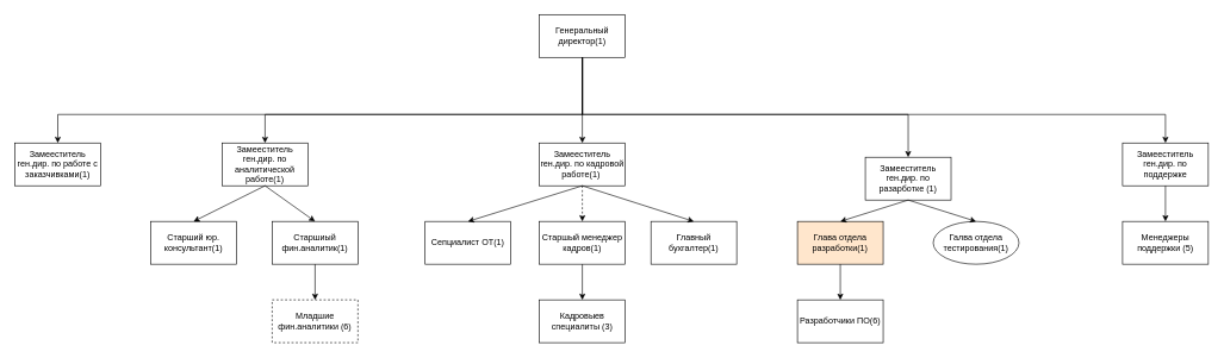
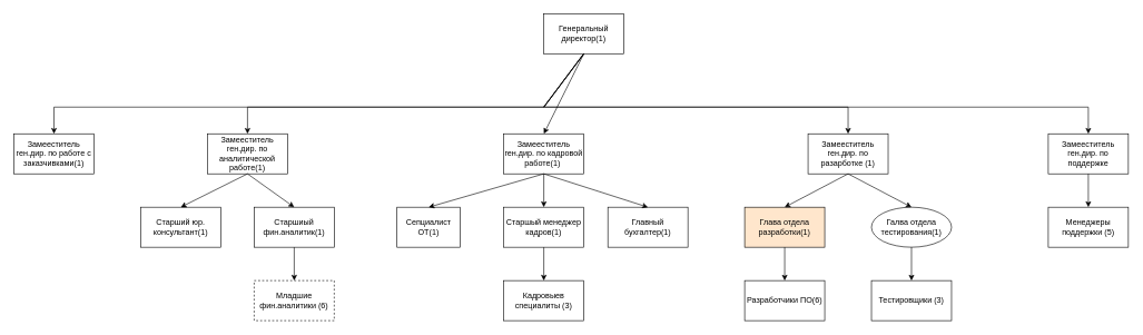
  <mxCell id="0" />
  <mxCell id="1" parent="0" />
- <mxCell id="2" value="Генеральный директор(1)" style="rounded=0;whiteSpace=wrap;html=1;" parent="1" vertex="1"><mxGeometry x="754" y="20" width="120" height="60" as="geometry" /></mxCell>
+ <mxCell id="2" value="Генеральный директор(1)" style="rounded=0;whiteSpace=wrap;html=1;" parent="1" vertex="1"><mxGeometry x="814" y="20" width="120" height="60" as="geometry" /></mxCell>
  <mxCell id="3" value="Замееститель ген.дир. по работе с заказчивками(1)" style="rounded=0;whiteSpace=wrap;html=1;" parent="1" vertex="1"><mxGeometry x="20" y="200" width="120" height="60" as="geometry" /></mxCell>
  <mxCell id="4" value="Замееститель ген.дир. по аналитической работе(1)" style="rounded=0;whiteSpace=wrap;html=1;fontStyle=0" parent="1" vertex="1"><mxGeometry x="310" y="200" width="120" height="60" as="geometry" /></mxCell>
  <mxCell id="5" value="Замееститель ген.дир. по кадровой работе(1)&amp;nbsp;" style="rounded=0;whiteSpace=wrap;html=1;fontStyle=0" parent="1" vertex="1"><mxGeometry x="754" y="200" width="120" height="60" as="geometry" /></mxCell>
- <mxCell id="6" value="Замееститель ген.дир. по разарботке (1)" style="rounded=0;whiteSpace=wrap;html=1;fontStyle=0" parent="1" vertex="1"><mxGeometry x="1210" y="220" width="120" height="60" as="geometry" /></mxCell>
+ <mxCell id="6" value="Замееститель ген.дир. по разарботке (1)" style="rounded=0;whiteSpace=wrap;html=1;fontStyle=0" parent="1" vertex="1"><mxGeometry x="1210" y="200" width="120" height="60" as="geometry" /></mxCell>
  <mxCell id="7" value="Старшый менеджер кадров(1)" style="rounded=0;whiteSpace=wrap;html=1;" parent="1" vertex="1"><mxGeometry x="754" y="310" width="120" height="60" as="geometry" /></mxCell>
  <mxCell id="8" value="Замееститель ген.дир. по поддержке" style="rounded=0;whiteSpace=wrap;html=1;fontStyle=0" parent="1" vertex="1"><mxGeometry x="1570" y="200" width="120" height="60" as="geometry" /></mxCell>
  <mxCell id="9" value="Кадровыев специалиты (3)" style="rounded=0;whiteSpace=wrap;html=1;" parent="1" vertex="1"><mxGeometry x="754" y="420" width="120" height="60" as="geometry" /></mxCell>
  <mxCell id="10" value="Старшиый фин.аналитик(1)" style="rounded=0;whiteSpace=wrap;html=1;" parent="1" vertex="1"><mxGeometry x="380" y="310" width="120" height="60" as="geometry" /></mxCell>
- <mxCell id="11" value="Сепциалист ОТ(1)" style="rounded=0;whiteSpace=wrap;html=1;fontStyle=0" parent="1" vertex="1"><mxGeometry x="594" y="310" width="120" height="60" as="geometry" /></mxCell>
+ <mxCell id="11" value="Сепциалист ОТ(1)" style="rounded=0;whiteSpace=wrap;html=1;fontStyle=0" parent="1" vertex="1"><mxGeometry x="594" y="310" width="95" height="60" as="geometry" /></mxCell>
  <mxCell id="12" value="Главный бухгалтер(1)" style="rounded=0;whiteSpace=wrap;html=1;" parent="1" vertex="1"><mxGeometry x="910" y="310" width="120" height="60" as="geometry" /></mxCell>
  <mxCell id="13" value="Старший юр. консультант(1)" style="rounded=0;whiteSpace=wrap;html=1;" parent="1" vertex="1"><mxGeometry x="210" y="310" width="120" height="60" as="geometry" /></mxCell>
  <mxCell id="14" value="Младшие фин.аналитики (6)" style="rounded=0;whiteSpace=wrap;html=1;dashed=1;" parent="1" vertex="1"><mxGeometry x="380" y="420" width="120" height="60" as="geometry" /></mxCell>
  <mxCell id="15" value="Глава отдела разработки(1)" style="rounded=0;whiteSpace=wrap;html=1;fontStyle=0;fillColor=#ffe6cc;" parent="1" vertex="1"><mxGeometry x="1115" y="310" width="120" height="60" as="geometry" /></mxCell>
  <mxCell id="16" value="Галва отдела тестирования(1)" style="ellipse;whiteSpace=wrap;html=1;fontStyle=0;" parent="1" vertex="1"><mxGeometry x="1305" y="310" width="120" height="60" as="geometry" /></mxCell>
+ <mxCell id="17" value="Тестировщики (3)" style="rounded=0;whiteSpace=wrap;html=1;" parent="1" vertex="1"><mxGeometry x="1305" y="420" width="120" height="60" as="geometry" /></mxCell>
  <mxCell id="18" value="Разработчики ПО(6)" style="rounded=0;whiteSpace=wrap;html=1;" parent="1" vertex="1"><mxGeometry x="1115" y="420" width="120" height="60" as="geometry" /></mxCell>
  <mxCell id="19" value="Менеджеры поддержки (5)" style="rounded=0;whiteSpace=wrap;html=1;" parent="1" vertex="1"><mxGeometry x="1570" y="310" width="120" height="60" as="geometry" /></mxCell>
  <mxCell id="20" value="" style="endArrow=classic;html=1;rounded=0;exitX=0.5;exitY=1;exitDx=0;exitDy=0;entryX=0.5;entryY=0;entryDx=0;entryDy=0;" parent="1" source="2" target="3" edge="1"><mxGeometry width="50" height="50" relative="1" as="geometry"><mxPoint x="670" y="310" as="sourcePoint" /><mxPoint x="720" y="260" as="targetPoint" /><Array as="points"><mxPoint x="814" y="160" /><mxPoint x="80" y="160" /></Array></mxGeometry></mxCell>
  <mxCell id="21" value="" style="endArrow=classic;html=1;rounded=0;exitX=0.5;exitY=1;exitDx=0;exitDy=0;entryX=0.5;entryY=0;entryDx=0;entryDy=0;" parent="1" source="2" target="4" edge="1"><mxGeometry width="50" height="50" relative="1" as="geometry"><mxPoint x="670" y="310" as="sourcePoint" /><mxPoint x="720" y="260" as="targetPoint" /><Array as="points"><mxPoint x="814" y="160" /><mxPoint x="370" y="160" /></Array></mxGeometry></mxCell>
  <mxCell id="22" value="" style="endArrow=classic;html=1;rounded=0;exitX=0.5;exitY=1;exitDx=0;exitDy=0;entryX=0.5;entryY=0;entryDx=0;entryDy=0;" parent="1" source="2" target="5" edge="1"><mxGeometry width="50" height="50" relative="1" as="geometry"><mxPoint x="670" y="310" as="sourcePoint" /><mxPoint x="720" y="260" as="targetPoint" /></mxGeometry></mxCell>
  <mxCell id="23" value="" style="endArrow=classic;html=1;rounded=0;exitX=0.5;exitY=1;exitDx=0;exitDy=0;entryX=0.5;entryY=0;entryDx=0;entryDy=0;" parent="1" source="2" target="6" edge="1"><mxGeometry width="50" height="50" relative="1" as="geometry"><mxPoint x="1040" y="290" as="sourcePoint" /><mxPoint x="1090" y="240" as="targetPoint" /><Array as="points"><mxPoint x="814" y="160" /><mxPoint x="1270" y="160" /></Array></mxGeometry></mxCell>
  <mxCell id="24" value="" style="endArrow=classic;html=1;rounded=0;exitX=0.5;exitY=1;exitDx=0;exitDy=0;entryX=0.5;entryY=0;entryDx=0;entryDy=0;" parent="1" source="2" target="8" edge="1"><mxGeometry width="50" height="50" relative="1" as="geometry"><mxPoint x="1040" y="290" as="sourcePoint" /><mxPoint x="1090" y="240" as="targetPoint" /><Array as="points"><mxPoint x="814" y="160" /><mxPoint x="1630" y="160" /></Array></mxGeometry></mxCell>
  <mxCell id="25" value="" style="endArrow=classic;html=1;rounded=0;exitX=0.5;exitY=1;exitDx=0;exitDy=0;entryX=0.5;entryY=0;entryDx=0;entryDy=0;" parent="1" source="4" target="13" edge="1"><mxGeometry width="50" height="50" relative="1" as="geometry"><mxPoint x="430" y="430" as="sourcePoint" /><mxPoint x="480" y="380" as="targetPoint" /></mxGeometry></mxCell>
  <mxCell id="26" value="" style="endArrow=classic;html=1;rounded=0;exitX=0.5;exitY=1;exitDx=0;exitDy=0;entryX=0.5;entryY=0;entryDx=0;entryDy=0;" parent="1" source="4" target="10" edge="1"><mxGeometry width="50" height="50" relative="1" as="geometry"><mxPoint x="410" y="470" as="sourcePoint" /><mxPoint x="310" y="520" as="targetPoint" /></mxGeometry></mxCell>
  <mxCell id="27" value="" style="endArrow=classic;html=1;rounded=0;exitX=0.5;exitY=1;exitDx=0;exitDy=0;entryX=0.5;entryY=0;entryDx=0;entryDy=0;" parent="1" source="10" target="14" edge="1"><mxGeometry width="50" height="50" relative="1" as="geometry"><mxPoint x="430" y="430" as="sourcePoint" /><mxPoint x="480" y="380" as="targetPoint" /></mxGeometry></mxCell>
  <mxCell id="28" value="" style="endArrow=classic;html=1;rounded=0;exitX=0.5;exitY=1;exitDx=0;exitDy=0;entryX=0.5;entryY=0;entryDx=0;entryDy=0;" parent="1" source="5" target="11" edge="1"><mxGeometry width="50" height="50" relative="1" as="geometry"><mxPoint x="430" y="430" as="sourcePoint" /><mxPoint x="480" y="380" as="targetPoint" /></mxGeometry></mxCell>
- <mxCell id="29" value="" style="endArrow=classic;html=1;rounded=0;exitX=0.5;exitY=1;exitDx=0;exitDy=0;entryX=0.5;entryY=0;entryDx=0;entryDy=0;dashed=1;" parent="1" source="5" target="7" edge="1"><mxGeometry width="50" height="50" relative="1" as="geometry"><mxPoint x="620" y="430" as="sourcePoint" /><mxPoint x="670" y="380" as="targetPoint" /></mxGeometry></mxCell>
+ <mxCell id="29" value="" style="endArrow=classic;html=1;rounded=0;exitX=0.5;exitY=1;exitDx=0;exitDy=0;entryX=0.5;entryY=0;entryDx=0;entryDy=0;" parent="1" source="5" target="7" edge="1"><mxGeometry width="50" height="50" relative="1" as="geometry"><mxPoint x="620" y="430" as="sourcePoint" /><mxPoint x="670" y="380" as="targetPoint" /></mxGeometry></mxCell>
  <mxCell id="30" value="" style="endArrow=classic;html=1;rounded=0;exitX=0.5;exitY=1;exitDx=0;exitDy=0;entryX=0.5;entryY=0;entryDx=0;entryDy=0;" parent="1" source="5" target="12" edge="1"><mxGeometry width="50" height="50" relative="1" as="geometry"><mxPoint x="1040" y="500" as="sourcePoint" /><mxPoint x="940" y="550" as="targetPoint" /></mxGeometry></mxCell>
  <mxCell id="31" value="" style="endArrow=classic;html=1;rounded=0;exitX=0.5;exitY=1;exitDx=0;exitDy=0;entryX=0.5;entryY=0;entryDx=0;entryDy=0;" parent="1" source="7" target="9" edge="1"><mxGeometry width="50" height="50" relative="1" as="geometry"><mxPoint x="1020" y="730" as="sourcePoint" /><mxPoint x="920" y="780" as="targetPoint" /></mxGeometry></mxCell>
  <mxCell id="32" value="" style="endArrow=classic;html=1;rounded=0;exitX=0.5;exitY=1;exitDx=0;exitDy=0;entryX=0.5;entryY=0;entryDx=0;entryDy=0;" parent="1" source="6" target="15" edge="1"><mxGeometry width="50" height="50" relative="1" as="geometry"><mxPoint x="1690" y="480" as="sourcePoint" /><mxPoint x="1590" y="530" as="targetPoint" /></mxGeometry></mxCell>
  <mxCell id="33" value="" style="endArrow=classic;html=1;rounded=0;exitX=0.5;exitY=1;exitDx=0;exitDy=0;entryX=0.5;entryY=0;entryDx=0;entryDy=0;" parent="1" source="6" target="16" edge="1"><mxGeometry width="50" height="50" relative="1" as="geometry"><mxPoint x="1660" y="520" as="sourcePoint" /><mxPoint x="1560" y="570" as="targetPoint" /></mxGeometry></mxCell>
  <mxCell id="34" value="" style="endArrow=classic;html=1;rounded=0;exitX=0.5;exitY=1;exitDx=0;exitDy=0;entryX=0.5;entryY=0;entryDx=0;entryDy=0;" parent="1" source="15" target="18" edge="1"><mxGeometry width="50" height="50" relative="1" as="geometry"><mxPoint x="1660" y="490" as="sourcePoint" /><mxPoint x="1560" y="540" as="targetPoint" /></mxGeometry></mxCell>
+ <mxCell id="35" value="" style="endArrow=classic;html=1;rounded=0;exitX=0.5;exitY=1;exitDx=0;exitDy=0;entryX=0.5;entryY=0;entryDx=0;entryDy=0;" parent="1" source="16" target="17" edge="1"><mxGeometry width="50" height="50" relative="1" as="geometry"><mxPoint x="1780" y="570" as="sourcePoint" /><mxPoint x="1680" y="620" as="targetPoint" /></mxGeometry></mxCell>
  <mxCell id="36" value="" style="endArrow=classic;html=1;rounded=0;exitX=0.5;exitY=1;exitDx=0;exitDy=0;entryX=0.5;entryY=0;entryDx=0;entryDy=0;" parent="1" source="8" target="19" edge="1"><mxGeometry width="50" height="50" relative="1" as="geometry"><mxPoint x="1660" y="490" as="sourcePoint" /><mxPoint x="1560" y="540" as="targetPoint" /></mxGeometry></mxCell>
